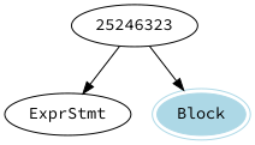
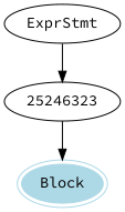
  digraph {
    fontname="Source Code Pro"
    node [fontname="Source Code Pro"]
    edge [fontname="Source Code Pro"]
    n1 [label=ExprStmt]
    n2 [label=25246323]
    n3 [color=lightblue label=Block peripheries=2 style=filled]
-   n2 -> n1
+   n1 -> n2
    n2 -> n3
  }
